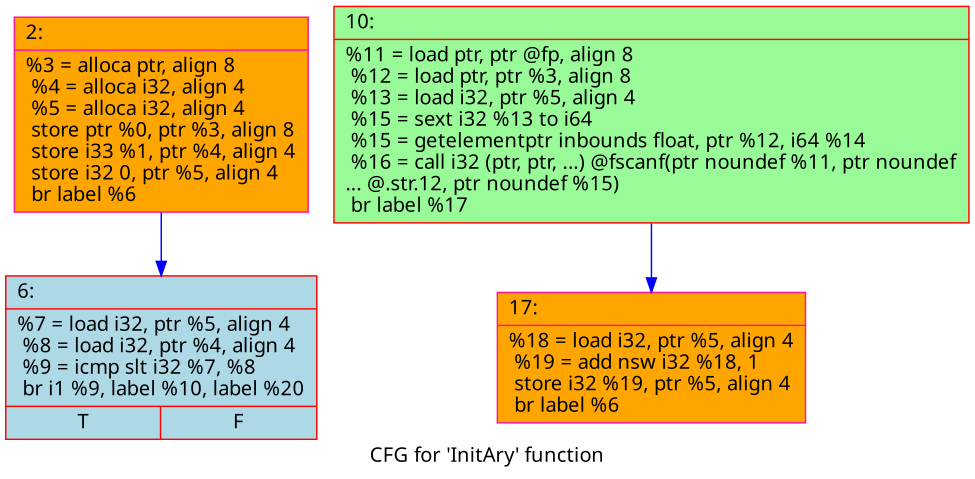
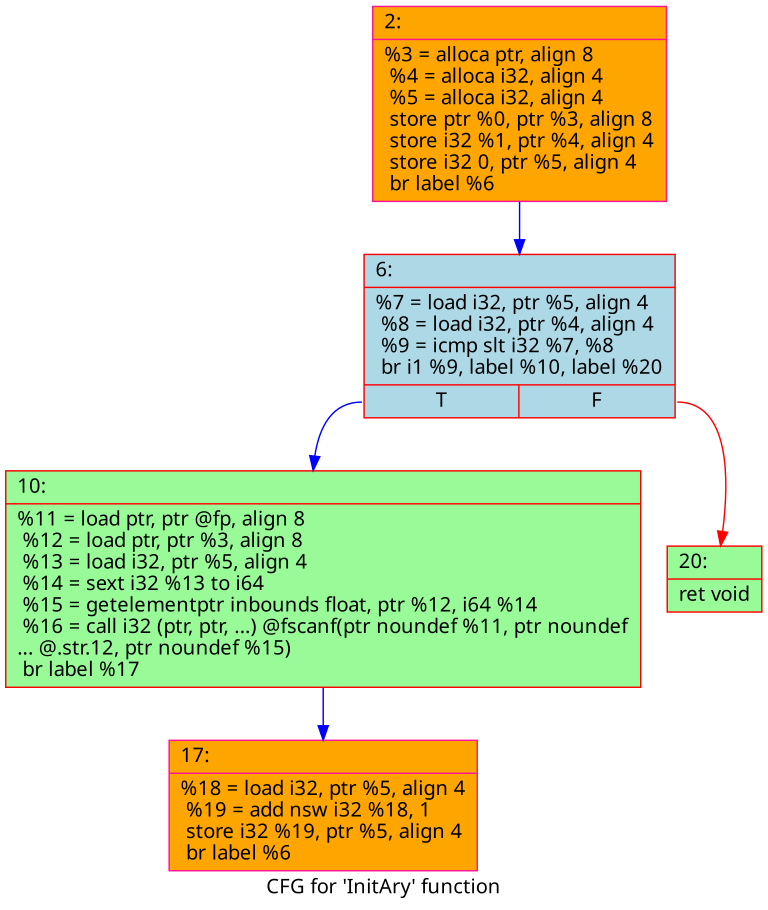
  digraph {
    fontname="Noto Sans"
    label="CFG for 'InitAry' function"
    node [color=red fillcolor=orange fontname="Noto Sans" shape=record style=filled]
    edge [color=blue fontname="Noto Sans"]
-   n1 [color=deeppink label="{2:\l|  %3 = alloca ptr, align 8\l  %4 = alloca i32, align 4\l  %5 = alloca i32, align 4\l  store ptr %0, ptr %3, align 8\l  store i33 %1, ptr %4, align 4\l  store i32 0, ptr %5, align 4\l  br label %6\l}"]
+   n1 [color=deeppink label="{2:\l|  %3 = alloca ptr, align 8\l  %4 = alloca i32, align 4\l  %5 = alloca i32, align 4\l  store ptr %0, ptr %3, align 8\l  store i32 %1, ptr %4, align 4\l  store i32 0, ptr %5, align 4\l  br label %6\l}"]
    n2 [fillcolor=lightblue label="{6:\l|  %7 = load i32, ptr %5, align 4\l  %8 = load i32, ptr %4, align 4\l  %9 = icmp slt i32 %7, %8\l  br i1 %9, label %10, label %20\l|{<s0>T|<s1>F}}"]
-   n3 [fillcolor=palegreen label="{10:\l|  %11 = load ptr, ptr @fp, align 8\l  %12 = load ptr, ptr %3, align 8\l  %13 = load i32, ptr %5, align 4\l  %15 = sext i32 %13 to i64\l  %15 = getelementptr inbounds float, ptr %12, i64 %14\l  %16 = call i32 (ptr, ptr, ...) @fscanf(ptr noundef %11, ptr noundef\l... @.str.12, ptr noundef %15)\l  br label %17\l}"]
+   n3 [fillcolor=palegreen label="{10:\l|  %11 = load ptr, ptr @fp, align 8\l  %12 = load ptr, ptr %3, align 8\l  %13 = load i32, ptr %5, align 4\l  %14 = sext i32 %13 to i64\l  %15 = getelementptr inbounds float, ptr %12, i64 %14\l  %16 = call i32 (ptr, ptr, ...) @fscanf(ptr noundef %11, ptr noundef\l... @.str.12, ptr noundef %15)\l  br label %17\l}"]
+   n4 [fillcolor=palegreen label="{20:\l|  ret void\l}"]
    n5 [color=deeppink label="{17:\l|  %18 = load i32, ptr %5, align 4\l  %19 = add nsw i32 %18, 1\l  store i32 %19, ptr %5, align 4\l  br label %6\l}"]
    n1 -> n2
+   n2 -> n3 [tailport=s0]
+   n2 -> n4 [color=red tailport=s1]
    n3 -> n5
  }
